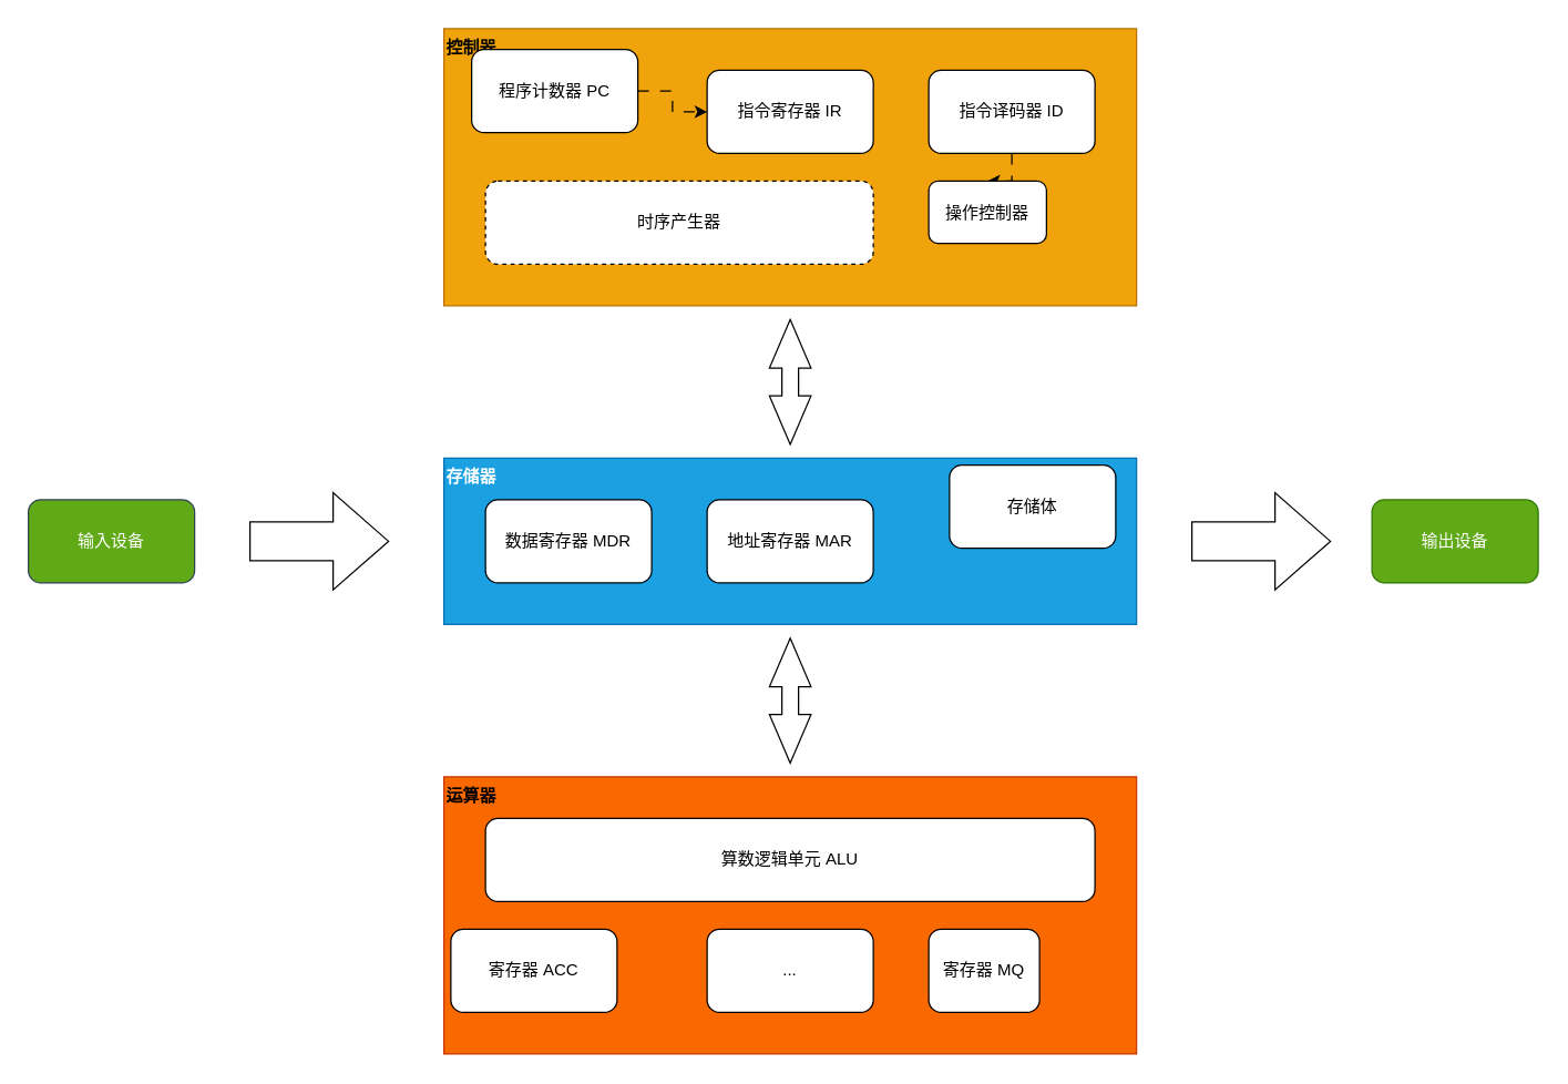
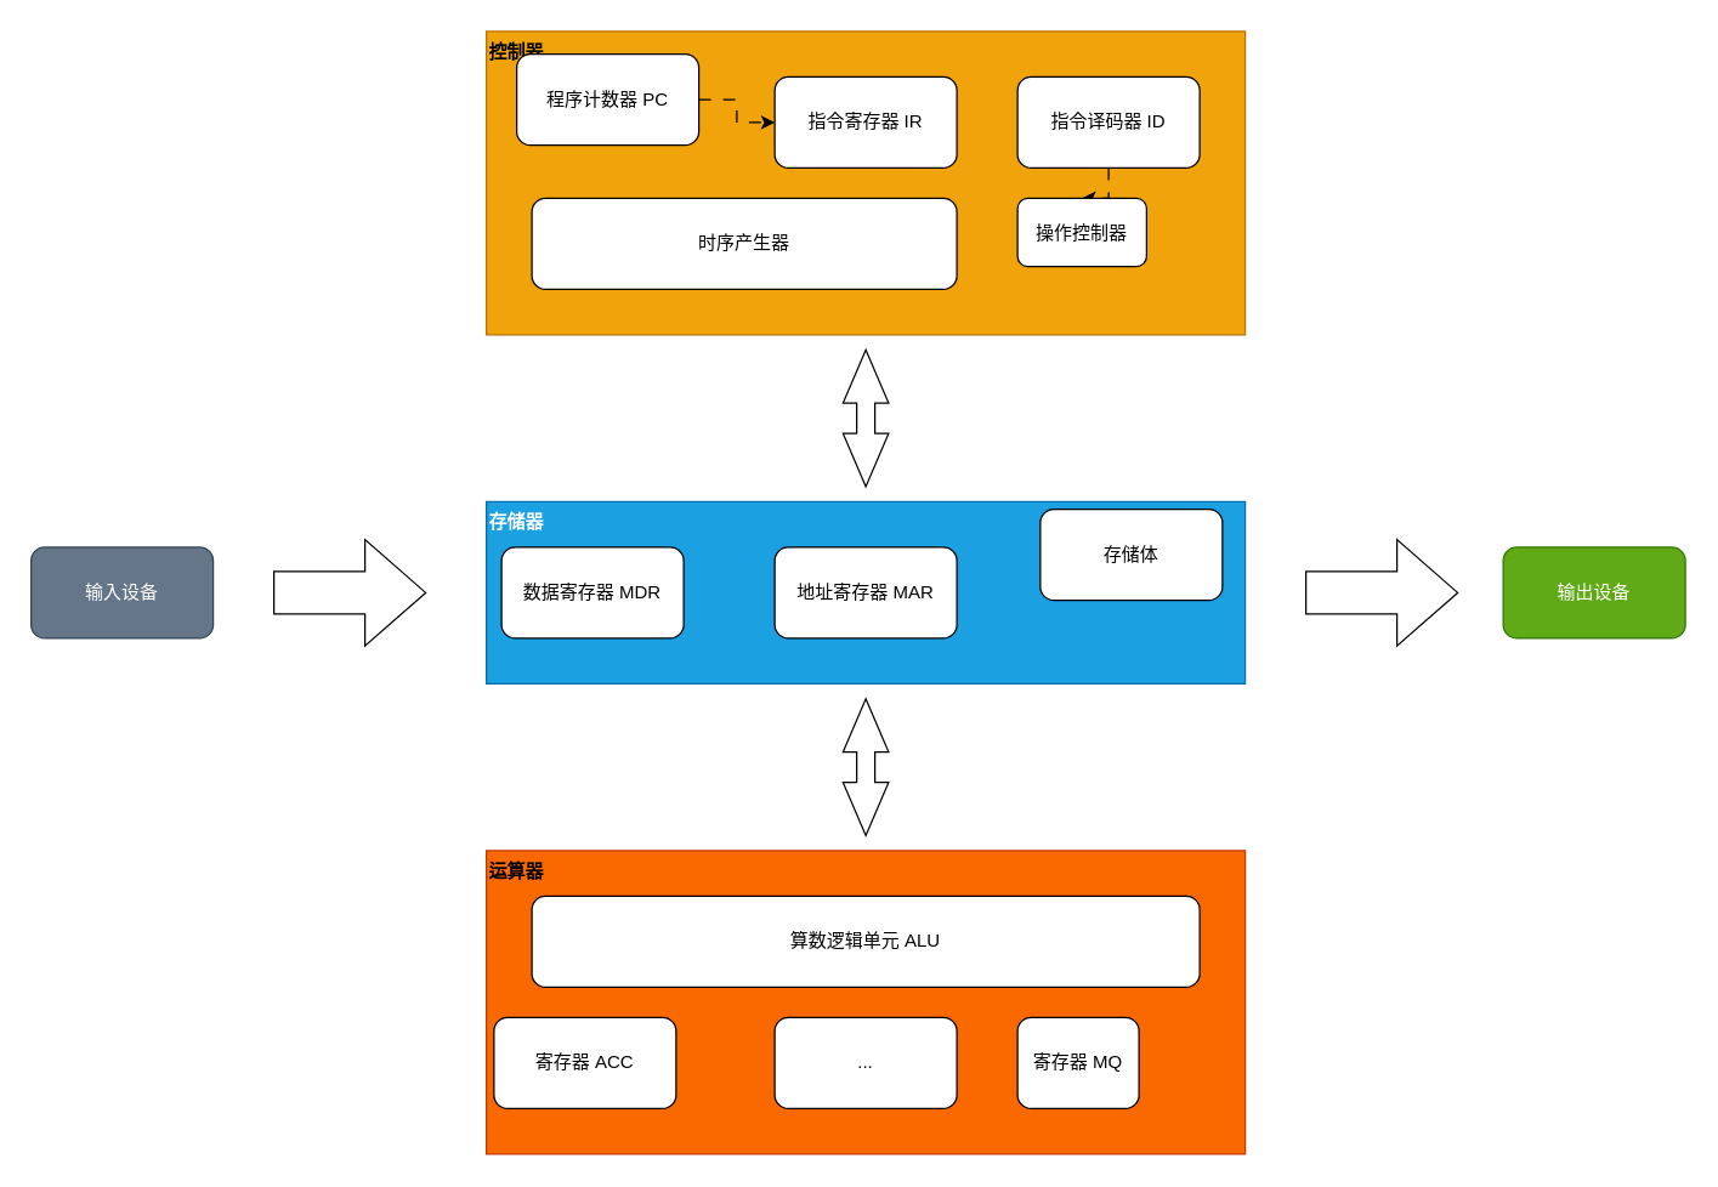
  <mxCell id="0" />
  <mxCell id="1" parent="0" />
  <mxCell id="2" value="运算器" style="rounded=0;whiteSpace=wrap;html=1;fontStyle=1;align=left;verticalAlign=top;fillColor=#fa6800;fontColor=#000000;strokeColor=#C73500;" vertex="1" parent="1"><mxGeometry x="320" y="560" width="500" height="200" as="geometry" /></mxCell>
  <mxCell id="3" value="控制器" style="rounded=0;whiteSpace=wrap;html=1;fontStyle=1;align=left;verticalAlign=top;fillColor=#f0a30a;fontColor=#000000;strokeColor=#BD7000;" vertex="1" parent="1"><mxGeometry x="320" y="20" width="500" height="200" as="geometry" /></mxCell>
  <mxCell id="4" value="指令寄存器 IR" style="rounded=1;whiteSpace=wrap;html=1;" vertex="1" parent="1"><mxGeometry x="510" y="50" width="120" height="60" as="geometry" /></mxCell>
  <mxCell id="5" value="" style="edgeStyle=orthogonalEdgeStyle;rounded=0;orthogonalLoop=1;jettySize=auto;html=1;dashed=1;dashPattern=8 8;" edge="1" parent="1" source="6" target="9"><mxGeometry relative="1" as="geometry" /></mxCell>
  <mxCell id="6" value="指令译码器 ID" style="rounded=1;whiteSpace=wrap;html=1;" vertex="1" parent="1"><mxGeometry x="670" y="50" width="120" height="60" as="geometry" /></mxCell>
  <mxCell id="7" value="" style="edgeStyle=orthogonalEdgeStyle;rounded=0;orthogonalLoop=1;jettySize=auto;html=1;dashed=1;dashPattern=8 8;" edge="1" parent="1" source="8" target="4"><mxGeometry relative="1" as="geometry" /></mxCell>
  <mxCell id="8" value="程序计数器 PC" style="rounded=1;whiteSpace=wrap;html=1;" vertex="1" parent="1"><mxGeometry x="340" y="35" width="120" height="60" as="geometry" /></mxCell>
  <mxCell id="9" value="操作控制器" style="rounded=1;whiteSpace=wrap;html=1;" vertex="1" parent="1"><mxGeometry x="670" y="130" width="85" height="45" as="geometry" /></mxCell>
  <mxCell id="10" value="算数逻辑单元 ALU" style="rounded=1;whiteSpace=wrap;html=1;" vertex="1" parent="1"><mxGeometry x="350" y="590" width="440" height="60" as="geometry" /></mxCell>
  <mxCell id="11" value="寄存器 MQ" style="rounded=1;whiteSpace=wrap;html=1;" vertex="1" parent="1"><mxGeometry x="670" y="670" width="80" height="60" as="geometry" /></mxCell>
  <mxCell id="12" value="存储器" style="rounded=0;whiteSpace=wrap;html=1;fontStyle=1;align=left;verticalAlign=top;fillColor=#1ba1e2;fontColor=#ffffff;strokeColor=#006EAF;" vertex="1" parent="1"><mxGeometry x="320" y="330" width="500" height="120" as="geometry" /></mxCell>
- <mxCell id="13" value="时序产生器" style="rounded=1;whiteSpace=wrap;html=1;dashed=1;" vertex="1" parent="1"><mxGeometry x="350" y="130" width="280" height="60" as="geometry" /></mxCell>
+ <mxCell id="13" value="时序产生器" style="rounded=1;whiteSpace=wrap;html=1;" vertex="1" parent="1"><mxGeometry x="350" y="130" width="280" height="60" as="geometry" /></mxCell>
  <mxCell id="14" value="寄存器 ACC" style="rounded=1;whiteSpace=wrap;html=1;" vertex="1" parent="1"><mxGeometry x="325" y="670" width="120" height="60" as="geometry" /></mxCell>
  <mxCell id="15" value="..." style="rounded=1;whiteSpace=wrap;html=1;" vertex="1" parent="1"><mxGeometry x="510" y="670" width="120" height="60" as="geometry" /></mxCell>
- <mxCell id="16" value="数据寄存器 MDR" style="rounded=1;whiteSpace=wrap;html=1;" vertex="1" parent="1"><mxGeometry x="350" y="360" width="120" height="60" as="geometry" /></mxCell>
+ <mxCell id="16" value="数据寄存器 MDR" style="rounded=1;whiteSpace=wrap;html=1;" vertex="1" parent="1"><mxGeometry x="330" y="360" width="120" height="60" as="geometry" /></mxCell>
  <mxCell id="17" value="地址寄存器 MAR" style="rounded=1;whiteSpace=wrap;html=1;" vertex="1" parent="1"><mxGeometry x="510" y="360" width="120" height="60" as="geometry" /></mxCell>
  <mxCell id="18" value="存储体" style="rounded=1;whiteSpace=wrap;html=1;" vertex="1" parent="1"><mxGeometry x="685" y="335" width="120" height="60" as="geometry" /></mxCell>
  <mxCell id="19" value="" style="html=1;shadow=0;dashed=0;align=center;verticalAlign=middle;shape=mxgraph.arrows2.twoWayArrow;dy=0.6;dx=35;direction=south;" vertex="1" parent="1"><mxGeometry x="555" y="230" width="30" height="90" as="geometry" /></mxCell>
  <mxCell id="20" value="" style="html=1;shadow=0;dashed=0;align=center;verticalAlign=middle;shape=mxgraph.arrows2.twoWayArrow;dy=0.6;dx=35;direction=south;" vertex="1" parent="1"><mxGeometry x="555" y="460" width="30" height="90" as="geometry" /></mxCell>
- <mxCell id="21" value="输入设备" style="rounded=1;whiteSpace=wrap;html=1;fillColor=#60a917;strokeColor=#314354;fontColor=#ffffff;" vertex="1" parent="1"><mxGeometry x="20" y="360" width="120" height="60" as="geometry" /></mxCell>
+ <mxCell id="21" value="输入设备" style="rounded=1;whiteSpace=wrap;html=1;fillColor=#647687;strokeColor=#314354;fontColor=#ffffff;" vertex="1" parent="1"><mxGeometry x="20" y="360" width="120" height="60" as="geometry" /></mxCell>
  <mxCell id="22" value="" style="html=1;shadow=0;dashed=0;align=center;verticalAlign=middle;shape=mxgraph.arrows2.arrow;dy=0.6;dx=40;notch=0;" vertex="1" parent="1"><mxGeometry x="180" y="355" width="100" height="70" as="geometry" /></mxCell>
  <mxCell id="23" value="输出设备" style="rounded=1;whiteSpace=wrap;html=1;fillColor=#60a917;strokeColor=#2D7600;fontColor=#ffffff;" vertex="1" parent="1"><mxGeometry x="990" y="360" width="120" height="60" as="geometry" /></mxCell>
  <mxCell id="24" value="" style="html=1;shadow=0;dashed=0;align=center;verticalAlign=middle;shape=mxgraph.arrows2.arrow;dy=0.6;dx=40;notch=0;" vertex="1" parent="1"><mxGeometry x="860" y="355" width="100" height="70" as="geometry" /></mxCell>
